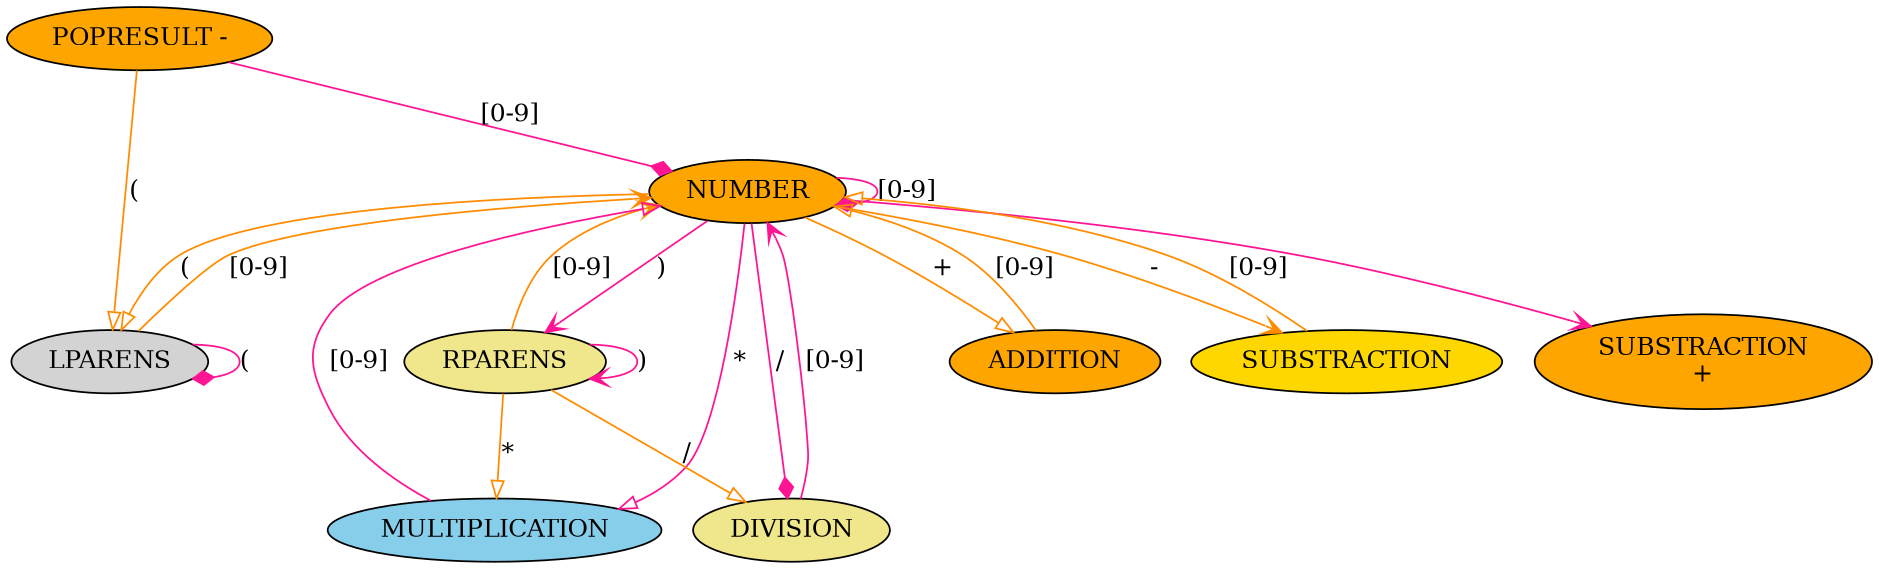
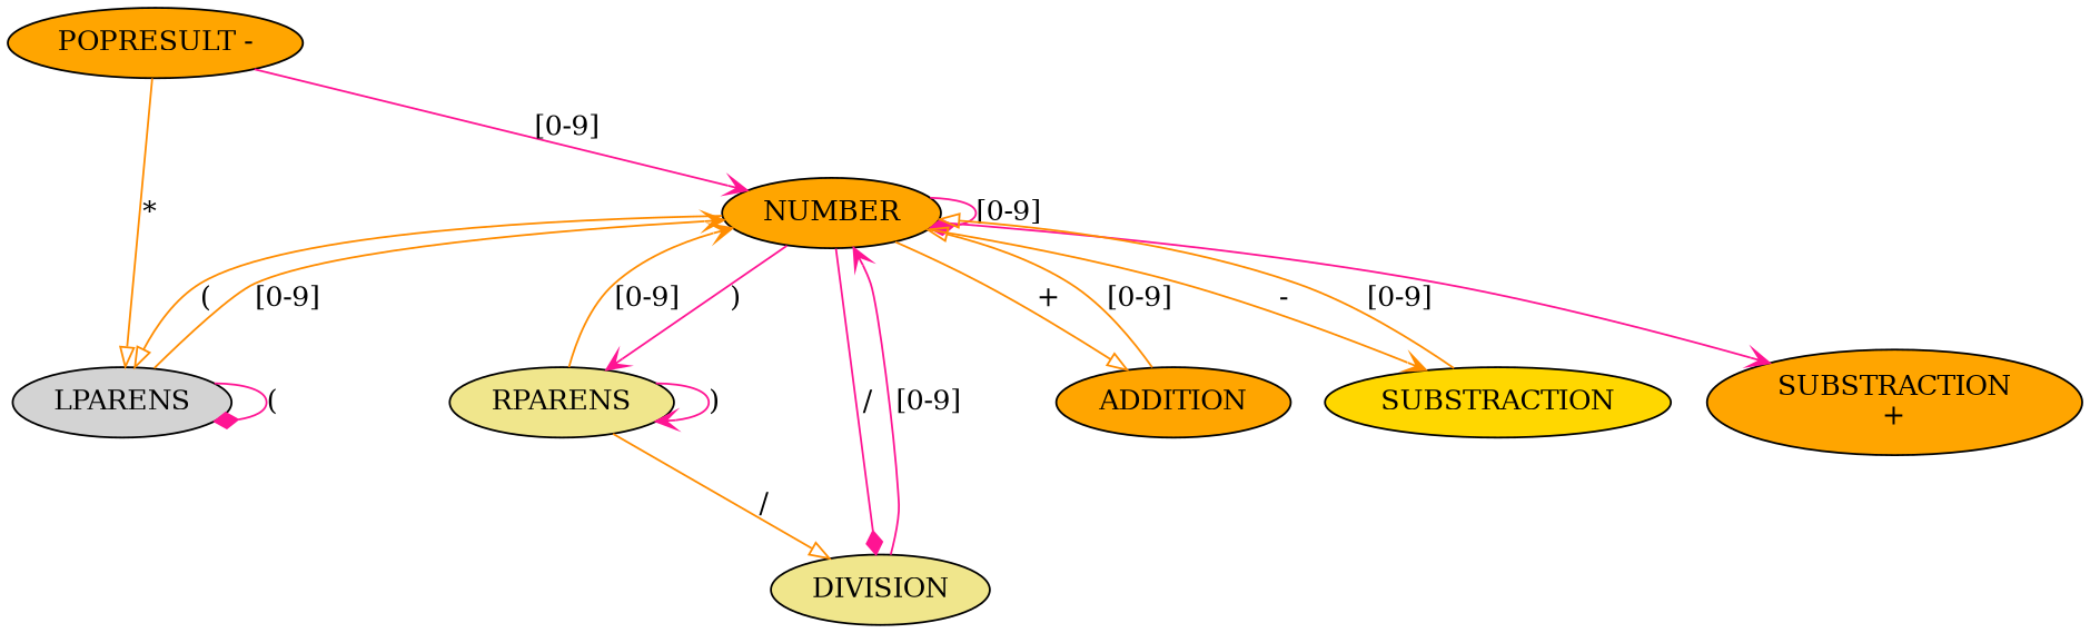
  digraph {
    node [fillcolor=orange style=filled]
    edge [arrowhead=onormal color=deeppink]
    n1 [label="POPRESULT -"]
    NUMBER
    LPARENS [fillcolor=lightgrey]
    RPARENS [fillcolor=khaki]
-   MULTIPLICATION [fillcolor=skyblue]
    DIVISION [fillcolor=khaki]
    ADDITION
    SUBSTRACTION [fillcolor=gold]
    n9 [label="SUBSTRACTION\n+"]
-   n1 -> NUMBER [arrowhead=diamond label="[0-9]"]
-   n1 -> LPARENS [color=darkorange label="("]
+   n1 -> NUMBER [arrowhead=vee label="[0-9]"]
+   n1 -> LPARENS [color=darkorange label="*"]
    NUMBER -> NUMBER [arrowhead=diamond label="[0-9]"]
    NUMBER -> LPARENS [color=darkorange label="("]
    NUMBER -> RPARENS [arrowhead=vee label=")"]
-   NUMBER -> MULTIPLICATION [label="*"]
    NUMBER -> DIVISION [arrowhead=diamond label="/"]
    NUMBER -> ADDITION [color=darkorange label="+"]
    NUMBER -> SUBSTRACTION [arrowhead=vee color=darkorange label="-"]
    NUMBER -> n9 [arrowhead=vee label="\n"]
    LPARENS -> NUMBER [arrowhead=vee color=darkorange label="[0-9]"]
    LPARENS -> LPARENS [arrowhead=diamond label="("]
    RPARENS -> NUMBER [arrowhead=vee color=darkorange label="[0-9]"]
    RPARENS -> RPARENS [arrowhead=vee label=")"]
-   RPARENS -> MULTIPLICATION [color=darkorange label="*"]
    RPARENS -> DIVISION [color=darkorange label="/"]
-   MULTIPLICATION -> NUMBER [label="[0-9]"]
    DIVISION -> NUMBER [arrowhead=vee label="[0-9]"]
    ADDITION -> NUMBER [color=darkorange label="[0-9]"]
    SUBSTRACTION -> NUMBER [color=darkorange label="[0-9]"]
  }
